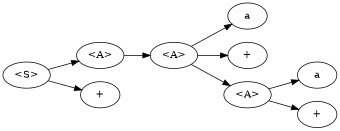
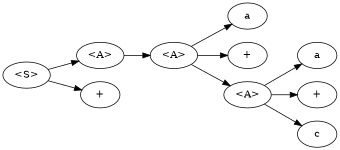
  digraph {
    rankdir=LR
    n1 [label="<S>"]
    n2 [label="<A>"]
    n3 [label="+"]
    n4 [label="<A>"]
    n5 [label=a]
    n6 [label="+"]
    n7 [label="<A>"]
    n8 [label=a]
    n9 [label="+"]
+   n10 [label=c]
    n1 -> n2
    n1 -> n3
    n2 -> n4
    n4 -> n5
    n4 -> n6
    n4 -> n7
    n7 -> n8
    n7 -> n9
+   n7 -> n10
  }
